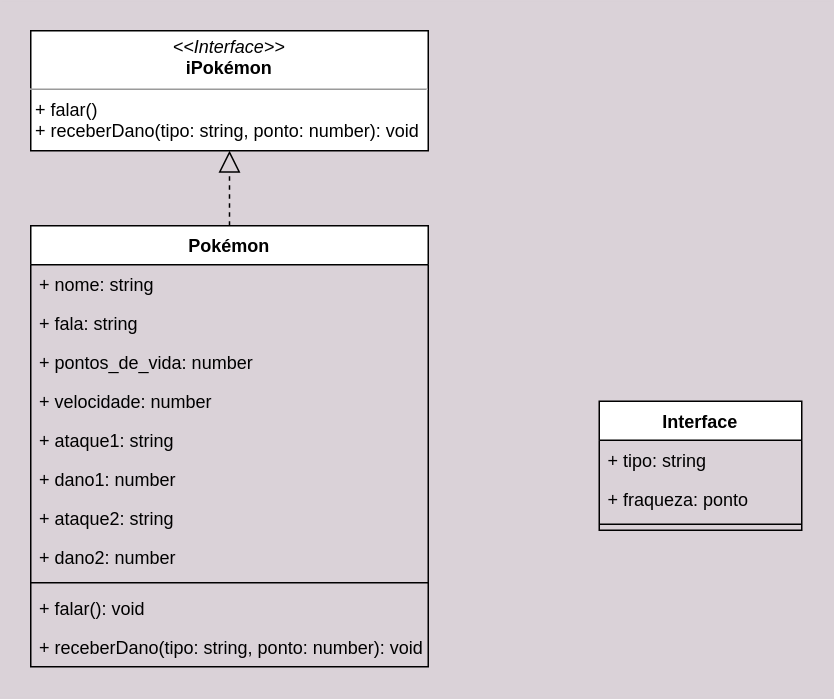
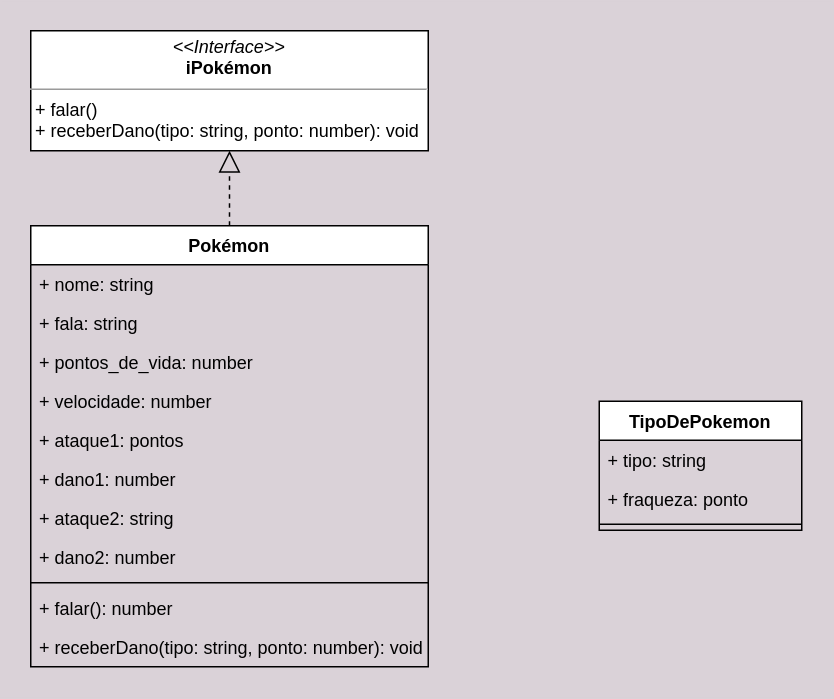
  <mxCell id="0" />
  <mxCell id="1" parent="0" />
- <mxCell id="2" value="Interface" style="swimlane;fontStyle=1;align=center;verticalAlign=top;childLayout=stackLayout;horizontal=1;startSize=26;horizontalStack=0;resizeParent=1;resizeParentMax=0;resizeLast=0;collapsible=1;marginBottom=0;" parent="1" vertex="1"><mxGeometry x="399" y="267" width="135" height="86" as="geometry" /></mxCell>
+ <mxCell id="2" value="TipoDePokemon" style="swimlane;fontStyle=1;align=center;verticalAlign=top;childLayout=stackLayout;horizontal=1;startSize=26;horizontalStack=0;resizeParent=1;resizeParentMax=0;resizeLast=0;collapsible=1;marginBottom=0;" parent="1" vertex="1"><mxGeometry x="399" y="267" width="135" height="86" as="geometry" /></mxCell>
  <mxCell id="3" value="+ tipo: string" style="text;strokeColor=none;fillColor=none;align=left;verticalAlign=top;spacingLeft=4;spacingRight=4;overflow=hidden;rotatable=0;points=[[0,0.5],[1,0.5]];portConstraint=eastwest;" parent="2" vertex="1"><mxGeometry y="26" width="135" height="26" as="geometry" /></mxCell>
  <mxCell id="4" value="+ fraqueza: ponto" style="text;strokeColor=none;fillColor=none;align=left;verticalAlign=top;spacingLeft=4;spacingRight=4;overflow=hidden;rotatable=0;points=[[0,0.5],[1,0.5]];portConstraint=eastwest;" parent="2" vertex="1"><mxGeometry y="52" width="135" height="26" as="geometry" /></mxCell>
  <mxCell id="5" value="" style="line;strokeWidth=1;fillColor=none;align=left;verticalAlign=middle;spacingTop=-1;spacingLeft=3;spacingRight=3;rotatable=0;labelPosition=right;points=[];portConstraint=eastwest;" parent="2" vertex="1"><mxGeometry y="78" width="135" height="8" as="geometry" /></mxCell>
  <mxCell id="6" value="Pokémon" style="swimlane;fontStyle=1;align=center;verticalAlign=top;childLayout=stackLayout;horizontal=1;startSize=26;horizontalStack=0;resizeParent=1;resizeParentMax=0;resizeLast=0;collapsible=1;marginBottom=0;" parent="1" vertex="1"><mxGeometry x="20" y="150" width="265" height="294" as="geometry" /></mxCell>
  <mxCell id="7" value="+ nome: string" style="text;strokeColor=none;fillColor=none;align=left;verticalAlign=top;spacingLeft=4;spacingRight=4;overflow=hidden;rotatable=0;points=[[0,0.5],[1,0.5]];portConstraint=eastwest;" parent="6" vertex="1"><mxGeometry y="26" width="265" height="26" as="geometry" /></mxCell>
  <mxCell id="8" value="+ fala: string" style="text;strokeColor=none;fillColor=none;align=left;verticalAlign=top;spacingLeft=4;spacingRight=4;overflow=hidden;rotatable=0;points=[[0,0.5],[1,0.5]];portConstraint=eastwest;" parent="6" vertex="1"><mxGeometry y="52" width="265" height="26" as="geometry" /></mxCell>
  <mxCell id="9" value="+ pontos_de_vida: number" style="text;strokeColor=none;fillColor=none;align=left;verticalAlign=top;spacingLeft=4;spacingRight=4;overflow=hidden;rotatable=0;points=[[0,0.5],[1,0.5]];portConstraint=eastwest;" parent="6" vertex="1"><mxGeometry y="78" width="265" height="26" as="geometry" /></mxCell>
  <mxCell id="10" value="+ velocidade: number" style="text;strokeColor=none;fillColor=none;align=left;verticalAlign=top;spacingLeft=4;spacingRight=4;overflow=hidden;rotatable=0;points=[[0,0.5],[1,0.5]];portConstraint=eastwest;" parent="6" vertex="1"><mxGeometry y="104" width="265" height="26" as="geometry" /></mxCell>
- <mxCell id="11" value="+ ataque1: string" style="text;strokeColor=none;fillColor=none;align=left;verticalAlign=top;spacingLeft=4;spacingRight=4;overflow=hidden;rotatable=0;points=[[0,0.5],[1,0.5]];portConstraint=eastwest;" parent="6" vertex="1"><mxGeometry y="130" width="265" height="26" as="geometry" /></mxCell>
+ <mxCell id="11" value="+ ataque1: pontos" style="text;strokeColor=none;fillColor=none;align=left;verticalAlign=top;spacingLeft=4;spacingRight=4;overflow=hidden;rotatable=0;points=[[0,0.5],[1,0.5]];portConstraint=eastwest;" parent="6" vertex="1"><mxGeometry y="130" width="265" height="26" as="geometry" /></mxCell>
  <mxCell id="12" value="+ dano1: number" style="text;strokeColor=none;fillColor=none;align=left;verticalAlign=top;spacingLeft=4;spacingRight=4;overflow=hidden;rotatable=0;points=[[0,0.5],[1,0.5]];portConstraint=eastwest;" parent="6" vertex="1"><mxGeometry y="156" width="265" height="26" as="geometry" /></mxCell>
  <mxCell id="13" value="+ ataque2: string" style="text;strokeColor=none;fillColor=none;align=left;verticalAlign=top;spacingLeft=4;spacingRight=4;overflow=hidden;rotatable=0;points=[[0,0.5],[1,0.5]];portConstraint=eastwest;" parent="6" vertex="1"><mxGeometry y="182" width="265" height="26" as="geometry" /></mxCell>
  <mxCell id="14" value="+ dano2: number" style="text;strokeColor=none;fillColor=none;align=left;verticalAlign=top;spacingLeft=4;spacingRight=4;overflow=hidden;rotatable=0;points=[[0,0.5],[1,0.5]];portConstraint=eastwest;" parent="6" vertex="1"><mxGeometry y="208" width="265" height="26" as="geometry" /></mxCell>
  <mxCell id="15" value="" style="line;strokeWidth=1;fillColor=none;align=left;verticalAlign=middle;spacingTop=-1;spacingLeft=3;spacingRight=3;rotatable=0;labelPosition=right;points=[];portConstraint=eastwest;" parent="6" vertex="1"><mxGeometry y="234" width="265" height="8" as="geometry" /></mxCell>
- <mxCell id="16" value="+ falar(): void" style="text;strokeColor=none;fillColor=none;align=left;verticalAlign=top;spacingLeft=4;spacingRight=4;overflow=hidden;rotatable=0;points=[[0,0.5],[1,0.5]];portConstraint=eastwest;" parent="6" vertex="1"><mxGeometry y="242" width="265" height="26" as="geometry" /></mxCell>
+ <mxCell id="16" value="+ falar(): number" style="text;strokeColor=none;fillColor=none;align=left;verticalAlign=top;spacingLeft=4;spacingRight=4;overflow=hidden;rotatable=0;points=[[0,0.5],[1,0.5]];portConstraint=eastwest;" parent="6" vertex="1"><mxGeometry y="242" width="265" height="26" as="geometry" /></mxCell>
  <mxCell id="17" value="+ receberDano(tipo: string, ponto: number): void" style="text;strokeColor=none;fillColor=none;align=left;verticalAlign=top;spacingLeft=4;spacingRight=4;overflow=hidden;rotatable=0;points=[[0,0.5],[1,0.5]];portConstraint=eastwest;" parent="6" vertex="1"><mxGeometry y="268" width="265" height="26" as="geometry" /></mxCell>
  <mxCell id="18" value="&lt;p style=&quot;margin: 0px ; margin-top: 4px ; text-align: center&quot;&gt;&lt;i&gt;&amp;lt;&amp;lt;Interface&amp;gt;&amp;gt;&lt;/i&gt;&lt;br&gt;&lt;b&gt;iPokémon&lt;/b&gt;&lt;/p&gt;&lt;hr size=&quot;1&quot;&gt;&lt;div&gt;&amp;nbsp;+ falar()&lt;br&gt;&lt;/div&gt;&lt;div&gt;&amp;nbsp;+ receberDano(tipo: string, ponto: number): void&lt;/div&gt;" style="verticalAlign=top;align=left;overflow=fill;fontSize=12;fontFamily=Helvetica;html=1;" parent="1" vertex="1"><mxGeometry x="20" y="20" width="265" height="80" as="geometry" /></mxCell>
  <mxCell id="19" value="" style="endArrow=block;dashed=1;endFill=0;endSize=12;html=1;" parent="1" source="6" target="18" edge="1"><mxGeometry width="160" relative="1" as="geometry"><mxPoint x="248" y="221" as="sourcePoint" /><mxPoint x="408" y="221" as="targetPoint" /></mxGeometry></mxCell>
